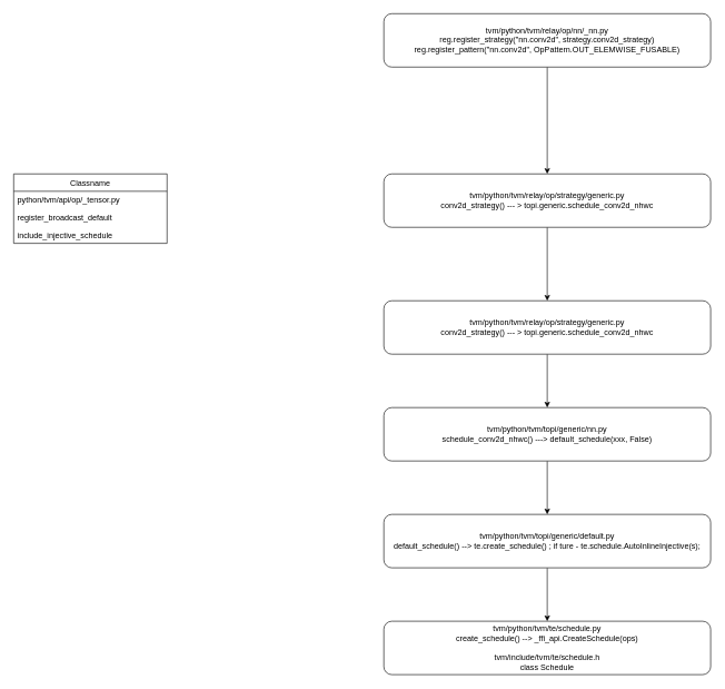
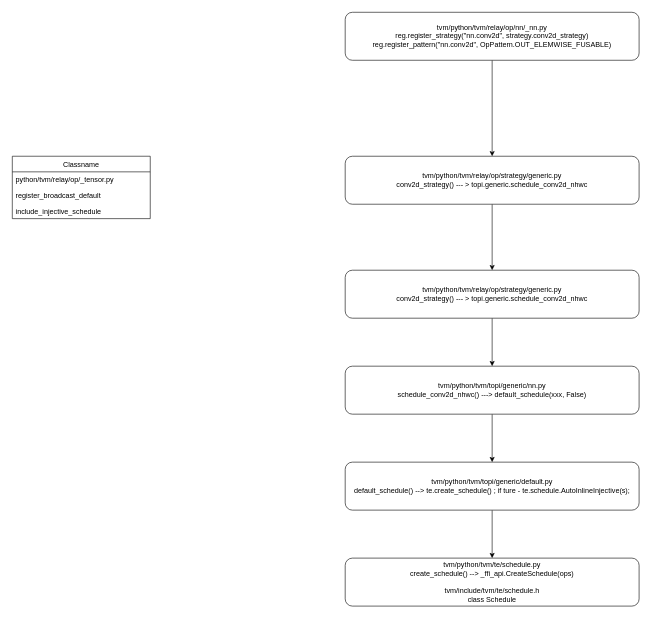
  <mxCell id="0" />
  <mxCell id="1" parent="0" />
  <mxCell id="2" style="edgeStyle=orthogonalEdgeStyle;rounded=0;orthogonalLoop=1;jettySize=auto;html=1;entryX=0.5;entryY=0;entryDx=0;entryDy=0;" edge="1" parent="1" source="3" target="9"><mxGeometry relative="1" as="geometry"><mxPoint x="835" y="240" as="targetPoint" /></mxGeometry></mxCell>
  <mxCell id="3" value="&lt;div&gt;tvm/python/tvm/relay/op/nn/_nn.py&lt;br&gt;&lt;/div&gt;&lt;div&gt;reg.register_strategy(&quot;nn.conv2d&quot;, strategy.conv2d_strategy)&lt;/div&gt;&lt;div&gt;reg.register_pattern(&quot;nn.conv2d&quot;, OpPattern.OUT_ELEMWISE_FUSABLE)&lt;/div&gt;" style="rounded=1;whiteSpace=wrap;html=1;" vertex="1" parent="1"><mxGeometry x="575" y="20" width="490" height="80" as="geometry" /></mxCell>
  <mxCell id="4" value="Classname" style="swimlane;fontStyle=0;childLayout=stackLayout;horizontal=1;startSize=26;fillColor=none;horizontalStack=0;resizeParent=1;resizeParentMax=0;resizeLast=0;collapsible=1;marginBottom=0;" vertex="1" parent="1"><mxGeometry x="20" y="260" width="230" height="104" as="geometry" /></mxCell>
- <mxCell id="5" value="python/tvm/api/op/_tensor.py" style="text;strokeColor=none;fillColor=none;align=left;verticalAlign=top;spacingLeft=4;spacingRight=4;overflow=hidden;rotatable=0;points=[[0,0.5],[1,0.5]];portConstraint=eastwest;" vertex="1" parent="4"><mxGeometry y="26" width="230" height="26" as="geometry" /></mxCell>
+ <mxCell id="5" value="python/tvm/relay/op/_tensor.py" style="text;strokeColor=none;fillColor=none;align=left;verticalAlign=top;spacingLeft=4;spacingRight=4;overflow=hidden;rotatable=0;points=[[0,0.5],[1,0.5]];portConstraint=eastwest;" vertex="1" parent="4"><mxGeometry y="26" width="230" height="26" as="geometry" /></mxCell>
  <mxCell id="6" value="register_broadcast_default" style="text;strokeColor=none;fillColor=none;align=left;verticalAlign=top;spacingLeft=4;spacingRight=4;overflow=hidden;rotatable=0;points=[[0,0.5],[1,0.5]];portConstraint=eastwest;" vertex="1" parent="4"><mxGeometry y="52" width="230" height="26" as="geometry" /></mxCell>
  <mxCell id="7" value="include_injective_schedule" style="text;strokeColor=none;fillColor=none;align=left;verticalAlign=top;spacingLeft=4;spacingRight=4;overflow=hidden;rotatable=0;points=[[0,0.5],[1,0.5]];portConstraint=eastwest;" vertex="1" parent="4"><mxGeometry y="78" width="230" height="26" as="geometry" /></mxCell>
  <mxCell id="8" style="edgeStyle=orthogonalEdgeStyle;rounded=0;orthogonalLoop=1;jettySize=auto;html=1;entryX=0.5;entryY=0;entryDx=0;entryDy=0;" edge="1" parent="1" source="9" target="11"><mxGeometry relative="1" as="geometry"><mxPoint x="820" y="450" as="targetPoint" /></mxGeometry></mxCell>
  <mxCell id="9" value="tvm/python/tvm/relay/op/strategy/generic.py&lt;br&gt;conv2d_strategy() --- &amp;gt;&amp;nbsp;topi.generic.schedule_conv2d_nhwc" style="rounded=1;whiteSpace=wrap;html=1;" vertex="1" parent="1"><mxGeometry x="575" y="260" width="490" height="80" as="geometry" /></mxCell>
  <mxCell id="10" value="" style="edgeStyle=orthogonalEdgeStyle;rounded=0;orthogonalLoop=1;jettySize=auto;html=1;" edge="1" parent="1" source="11" target="13"><mxGeometry relative="1" as="geometry" /></mxCell>
  <mxCell id="11" value="tvm/python/tvm/relay/op/strategy/generic.py&lt;br&gt;conv2d_strategy() --- &amp;gt;&amp;nbsp;topi.generic.schedule_conv2d_nhwc" style="rounded=1;whiteSpace=wrap;html=1;" vertex="1" parent="1"><mxGeometry x="575" y="450" width="490" height="80" as="geometry" /></mxCell>
  <mxCell id="12" value="" style="edgeStyle=orthogonalEdgeStyle;rounded=0;orthogonalLoop=1;jettySize=auto;html=1;" edge="1" parent="1" source="13" target="15"><mxGeometry relative="1" as="geometry" /></mxCell>
  <mxCell id="13" value="tvm/python/tvm/topi/generic/nn.py&lt;br&gt;schedule_conv2d_nhwc() ---&amp;gt;&amp;nbsp;default_schedule(xxx, False)" style="rounded=1;whiteSpace=wrap;html=1;" vertex="1" parent="1"><mxGeometry x="575" y="610" width="490" height="80" as="geometry" /></mxCell>
  <mxCell id="14" value="" style="edgeStyle=orthogonalEdgeStyle;rounded=0;orthogonalLoop=1;jettySize=auto;html=1;" edge="1" parent="1" source="15" target="16"><mxGeometry relative="1" as="geometry" /></mxCell>
  <mxCell id="15" value="tvm/python/tvm/topi/generic/default.py&lt;br&gt;default_schedule() --&amp;gt;&amp;nbsp;te.create_schedule() ; if ture - te.schedule.AutoInlineInjective(s);" style="rounded=1;whiteSpace=wrap;html=1;" vertex="1" parent="1"><mxGeometry x="575" y="770" width="490" height="80" as="geometry" /></mxCell>
  <mxCell id="16" value="tvm/python/tvm/te/schedule.py&lt;br&gt;create_schedule() --&amp;gt;&amp;nbsp;_ffi_api.CreateSchedule(ops)&lt;br&gt;&lt;br&gt;tvm/include/tvm/te/schedule.h&lt;br&gt;class Schedule&lt;br&gt;" style="rounded=1;whiteSpace=wrap;html=1;" vertex="1" parent="1"><mxGeometry x="575" y="930" width="490" height="80" as="geometry" /></mxCell>
